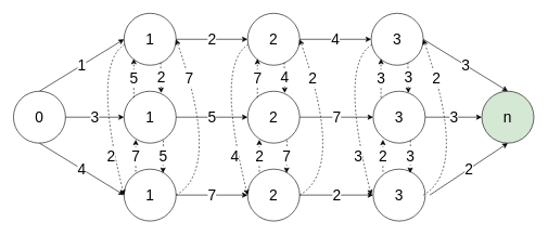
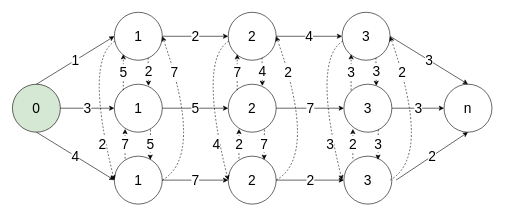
  <mxCell id="0" />
  <mxCell id="1" parent="0" />
- <mxCell id="2" value="&lt;font style=&quot;font-size: 23px;&quot;&gt;0&lt;/font&gt;" style="ellipse;whiteSpace=wrap;html=1;aspect=fixed;fontSize=23;" vertex="1" parent="1"><mxGeometry y="140" width="80" height="80" as="geometry" x="20" /></mxCell>
+ <mxCell id="2" value="&lt;font style=&quot;font-size: 23px;&quot;&gt;0&lt;/font&gt;" style="ellipse;whiteSpace=wrap;html=1;aspect=fixed;fontSize=23;fillColor=#d5e8d4;" vertex="1" parent="1"><mxGeometry y="140" width="80" height="80" as="geometry" x="20" /></mxCell>
  <mxCell id="3" value="1" style="ellipse;whiteSpace=wrap;html=1;aspect=fixed;fontSize=23;" vertex="1" parent="1"><mxGeometry x="190" width="80" height="80" as="geometry" y="20" /></mxCell>
  <mxCell id="4" value="1" style="ellipse;whiteSpace=wrap;html=1;aspect=fixed;fontSize=23;" vertex="1" parent="1"><mxGeometry x="190" y="140" width="80" height="80" as="geometry" /></mxCell>
  <mxCell id="5" value="1" style="ellipse;whiteSpace=wrap;html=1;aspect=fixed;fontSize=23;" vertex="1" parent="1"><mxGeometry x="190" y="260" width="80" height="80" as="geometry" /></mxCell>
  <mxCell id="6" value="2" style="ellipse;whiteSpace=wrap;html=1;aspect=fixed;fontSize=23;" vertex="1" parent="1"><mxGeometry x="380" width="80" height="80" as="geometry" y="20" /></mxCell>
  <mxCell id="7" value="2" style="ellipse;whiteSpace=wrap;html=1;aspect=fixed;fontSize=23;" vertex="1" parent="1"><mxGeometry x="380" y="140" width="80" height="80" as="geometry" /></mxCell>
  <mxCell id="8" value="2" style="ellipse;whiteSpace=wrap;html=1;aspect=fixed;fontSize=23;" vertex="1" parent="1"><mxGeometry x="380" y="260" width="80" height="80" as="geometry" /></mxCell>
  <mxCell id="9" value="3" style="ellipse;whiteSpace=wrap;html=1;aspect=fixed;fontSize=23;" vertex="1" parent="1"><mxGeometry x="570" width="80" height="80" as="geometry" y="20" /></mxCell>
  <mxCell id="10" value="3" style="edgeStyle=orthogonalEdgeStyle;rounded=0;orthogonalLoop=1;jettySize=auto;html=1;fontSize=23;" edge="1" parent="1" source="11"><mxGeometry relative="1" as="geometry"><mxPoint x="740" y="180" as="targetPoint" /></mxGeometry></mxCell>
  <mxCell id="11" value="3" style="ellipse;whiteSpace=wrap;html=1;aspect=fixed;fontSize=23;" vertex="1" parent="1"><mxGeometry x="573" y="140" width="80" height="80" as="geometry" /></mxCell>
  <mxCell id="12" value="3" style="ellipse;whiteSpace=wrap;html=1;aspect=fixed;fontSize=23;" vertex="1" parent="1"><mxGeometry x="573" y="260" width="80" height="80" as="geometry" /></mxCell>
- <mxCell id="13" value="&lt;font style=&quot;font-size: 23px;&quot;&gt;n&lt;/font&gt;" style="ellipse;whiteSpace=wrap;html=1;aspect=fixed;fontSize=23;fillColor=#d5e8d4;" vertex="1" parent="1"><mxGeometry x="740" y="140" width="80" height="80" as="geometry" /></mxCell>
+ <mxCell id="13" value="&lt;font style=&quot;font-size: 23px;&quot;&gt;n&lt;/font&gt;" style="ellipse;whiteSpace=wrap;html=1;aspect=fixed;fontSize=23;" vertex="1" parent="1"><mxGeometry x="740" y="140" width="80" height="80" as="geometry" /></mxCell>
  <mxCell id="14" value="1" style="endArrow=classic;html=1;rounded=0;fontSize=23;entryX=0;entryY=0.5;entryDx=0;entryDy=0;" edge="1" parent="1" target="3"><mxGeometry width="50" height="50" relative="1" as="geometry"><mxPoint x="60" y="140" as="sourcePoint" /><mxPoint x="110" y="90" as="targetPoint" /></mxGeometry></mxCell>
  <mxCell id="15" value="3" style="endArrow=classic;html=1;rounded=0;fontSize=23;entryX=0;entryY=0.5;entryDx=0;entryDy=0;" edge="1" parent="1" target="4"><mxGeometry width="50" height="50" relative="1" as="geometry"><mxPoint x="100" y="180" as="sourcePoint" /><mxPoint x="150" y="130" as="targetPoint" /></mxGeometry></mxCell>
  <mxCell id="16" value="4" style="endArrow=classic;html=1;rounded=0;fontSize=23;entryX=0;entryY=0.5;entryDx=0;entryDy=0;" edge="1" parent="1" target="5"><mxGeometry width="50" height="50" relative="1" as="geometry"><mxPoint x="60" y="220" as="sourcePoint" /><mxPoint x="110" y="170" as="targetPoint" /></mxGeometry></mxCell>
  <mxCell id="17" value="2" style="endArrow=classic;html=1;rounded=0;fontSize=23;entryX=0;entryY=0.5;entryDx=0;entryDy=0;" edge="1" parent="1" target="6"><mxGeometry width="50" height="50" relative="1" as="geometry"><mxPoint x="270" y="60" as="sourcePoint" /><mxPoint x="320" y="10" as="targetPoint" /></mxGeometry></mxCell>
  <mxCell id="18" value="5" style="endArrow=classic;html=1;rounded=0;fontSize=23;entryX=0;entryY=0.5;entryDx=0;entryDy=0;" edge="1" parent="1" target="7"><mxGeometry width="50" height="50" relative="1" as="geometry"><mxPoint x="270" y="180" as="sourcePoint" /><mxPoint x="320" y="130" as="targetPoint" /></mxGeometry></mxCell>
  <mxCell id="19" value="7" style="endArrow=classic;html=1;rounded=0;fontSize=23;" edge="1" parent="1" target="8"><mxGeometry width="50" height="50" relative="1" as="geometry"><mxPoint x="270" y="300" as="sourcePoint" /><mxPoint x="320" y="250" as="targetPoint" /></mxGeometry></mxCell>
  <mxCell id="20" value="2" style="endArrow=classic;html=1;rounded=0;fontSize=23;entryX=0;entryY=0.5;entryDx=0;entryDy=0;" edge="1" parent="1" target="12"><mxGeometry width="50" height="50" relative="1" as="geometry"><mxPoint x="460" y="300" as="sourcePoint" /><mxPoint x="510" y="250" as="targetPoint" /></mxGeometry></mxCell>
  <mxCell id="21" value="7" style="endArrow=classic;html=1;rounded=0;fontSize=23;entryX=0;entryY=0.5;entryDx=0;entryDy=0;" edge="1" parent="1" target="11"><mxGeometry width="50" height="50" relative="1" as="geometry"><mxPoint x="460" y="180" as="sourcePoint" /><mxPoint x="510" y="130" as="targetPoint" /></mxGeometry></mxCell>
  <mxCell id="22" value="4" style="endArrow=classic;html=1;rounded=0;fontSize=23;entryX=0;entryY=0.5;entryDx=0;entryDy=0;" edge="1" parent="1" target="9"><mxGeometry width="50" height="50" relative="1" as="geometry"><mxPoint x="460" y="60" as="sourcePoint" /><mxPoint x="510" y="10" as="targetPoint" /></mxGeometry></mxCell>
  <mxCell id="23" value="3" style="endArrow=classic;html=1;rounded=0;fontSize=23;entryX=0.5;entryY=0;entryDx=0;entryDy=0;" edge="1" parent="1" target="13"><mxGeometry width="50" height="50" relative="1" as="geometry"><mxPoint x="650" y="60" as="sourcePoint" /><mxPoint x="700" y="10" as="targetPoint" /></mxGeometry></mxCell>
  <mxCell id="24" value="2" style="endArrow=classic;html=1;rounded=0;fontSize=23;entryX=0.5;entryY=1;entryDx=0;entryDy=0;" edge="1" parent="1" target="13"><mxGeometry width="50" height="50" relative="1" as="geometry"><mxPoint x="660" y="300" as="sourcePoint" /><mxPoint x="710" y="250" as="targetPoint" /></mxGeometry></mxCell>
  <mxCell id="25" value="7" style="endArrow=classic;html=1;fontSize=23;curved=1;entryX=1;entryY=0.5;entryDx=0;entryDy=0;dashed=1;" edge="1" parent="1" target="3"><mxGeometry x="0.568" y="1" width="50" height="50" relative="1" as="geometry"><mxPoint x="270" y="300" as="sourcePoint" /><mxPoint x="270" y="110" as="targetPoint" /><Array as="points"><mxPoint x="340" y="260" /></Array><mxPoint as="offset" /></mxGeometry></mxCell>
  <mxCell id="26" value="2" style="endArrow=classic;html=1;fontSize=23;curved=1;exitX=0.013;exitY=0.6;exitDx=0;exitDy=0;exitPerimeter=0;entryX=0;entryY=0.5;entryDx=0;entryDy=0;fillColor=none;dashed=1;" edge="1" parent="1" source="3" target="5"><mxGeometry x="0.527" y="-5" width="50" height="50" relative="1" as="geometry"><mxPoint x="410" y="200" as="sourcePoint" /><mxPoint x="460" y="150" as="targetPoint" /><Array as="points"><mxPoint x="140" y="100" /></Array><mxPoint as="offset" /></mxGeometry></mxCell>
  <mxCell id="27" value="5" style="endArrow=classic;html=1;dashed=1;strokeColor=default;fontSize=23;rounded=0;" edge="1" parent="1"><mxGeometry width="50" height="50" relative="1" as="geometry"><mxPoint x="205" y="150" as="sourcePoint" /><mxPoint x="205" y="90" as="targetPoint" /></mxGeometry></mxCell>
  <mxCell id="28" value="2" style="endArrow=classic;html=1;rounded=0;dashed=1;strokeColor=default;fontSize=23;exitX=0.692;exitY=0.948;exitDx=0;exitDy=0;exitPerimeter=0;entryX=0.7;entryY=0.034;entryDx=0;entryDy=0;entryPerimeter=0;" edge="1" parent="1"><mxGeometry width="50" height="50" relative="1" as="geometry"><mxPoint x="246.36" y="95.84" as="sourcePoint" /><mxPoint x="247" y="142.72" as="targetPoint" /></mxGeometry></mxCell>
  <mxCell id="29" value="7" style="endArrow=classic;html=1;dashed=1;strokeColor=default;fontSize=23;rounded=0;exitX=0.224;exitY=0.052;exitDx=0;exitDy=0;exitPerimeter=0;entryX=0.224;entryY=0.933;entryDx=0;entryDy=0;entryPerimeter=0;" edge="1" parent="1" source="5" target="4"><mxGeometry x="-0.024" width="50" height="50" relative="1" as="geometry"><mxPoint x="210" y="260" as="sourcePoint" /><mxPoint x="208" y="220" as="targetPoint" /><mxPoint as="offset" /></mxGeometry></mxCell>
  <mxCell id="30" value="5" style="endArrow=classic;html=1;rounded=0;dashed=1;strokeColor=default;fontSize=23;exitX=0.692;exitY=0.948;exitDx=0;exitDy=0;exitPerimeter=0;entryX=0.748;entryY=0.076;entryDx=0;entryDy=0;entryPerimeter=0;" edge="1" parent="1" target="5"><mxGeometry x="-0.038" width="50" height="50" relative="1" as="geometry"><mxPoint x="250.36" y="215.84" as="sourcePoint" /><mxPoint x="251" y="262.72" as="targetPoint" /><mxPoint as="offset" /></mxGeometry></mxCell>
  <mxCell id="31" value="2" style="endArrow=classic;html=1;fontSize=23;curved=1;entryX=1;entryY=0.5;entryDx=0;entryDy=0;dashed=1;" edge="1" parent="1"><mxGeometry x="0.568" y="1" width="50" height="50" relative="1" as="geometry"><mxPoint x="460" y="300" as="sourcePoint" /><mxPoint x="460" y="60" as="targetPoint" /><Array as="points"><mxPoint x="530" y="260" /></Array><mxPoint as="offset" /></mxGeometry></mxCell>
  <mxCell id="32" value="4" style="endArrow=classic;html=1;fontSize=23;curved=1;exitX=0.013;exitY=0.6;exitDx=0;exitDy=0;exitPerimeter=0;entryX=0;entryY=0.5;entryDx=0;entryDy=0;fillColor=none;dashed=1;" edge="1" parent="1"><mxGeometry x="0.527" y="-5" width="50" height="50" relative="1" as="geometry"><mxPoint x="381.04" y="68" as="sourcePoint" /><mxPoint x="380" y="300" as="targetPoint" /><Array as="points"><mxPoint x="330" y="100" /></Array><mxPoint as="offset" /></mxGeometry></mxCell>
  <mxCell id="33" value="7" style="endArrow=classic;html=1;dashed=1;strokeColor=default;fontSize=23;rounded=0;" edge="1" parent="1"><mxGeometry width="50" height="50" relative="1" as="geometry"><mxPoint x="395" y="150" as="sourcePoint" /><mxPoint x="395" y="90" as="targetPoint" /></mxGeometry></mxCell>
  <mxCell id="34" value="4" style="endArrow=classic;html=1;rounded=0;dashed=1;strokeColor=default;fontSize=23;exitX=0.692;exitY=0.948;exitDx=0;exitDy=0;exitPerimeter=0;entryX=0.7;entryY=0.034;entryDx=0;entryDy=0;entryPerimeter=0;" edge="1" parent="1"><mxGeometry width="50" height="50" relative="1" as="geometry"><mxPoint x="436.36" y="95.84" as="sourcePoint" /><mxPoint x="437" y="142.72" as="targetPoint" /></mxGeometry></mxCell>
  <mxCell id="35" value="2" style="endArrow=classic;html=1;dashed=1;strokeColor=default;fontSize=23;rounded=0;exitX=0.224;exitY=0.052;exitDx=0;exitDy=0;exitPerimeter=0;entryX=0.224;entryY=0.933;entryDx=0;entryDy=0;entryPerimeter=0;" edge="1" parent="1"><mxGeometry x="-0.024" width="50" height="50" relative="1" as="geometry"><mxPoint x="397.92" y="264.16" as="sourcePoint" /><mxPoint x="397.92" y="214.64" as="targetPoint" /><mxPoint as="offset" /></mxGeometry></mxCell>
  <mxCell id="36" value="7" style="endArrow=classic;html=1;rounded=0;dashed=1;strokeColor=default;fontSize=23;exitX=0.692;exitY=0.948;exitDx=0;exitDy=0;exitPerimeter=0;entryX=0.748;entryY=0.076;entryDx=0;entryDy=0;entryPerimeter=0;" edge="1" parent="1"><mxGeometry x="-0.038" width="50" height="50" relative="1" as="geometry"><mxPoint x="440.36" y="215.84" as="sourcePoint" /><mxPoint x="439.84" y="266.08" as="targetPoint" /><mxPoint as="offset" /></mxGeometry></mxCell>
  <mxCell id="37" value="2" style="endArrow=classic;html=1;fontSize=23;curved=1;entryX=1;entryY=0.5;entryDx=0;entryDy=0;dashed=1;" edge="1" parent="1"><mxGeometry x="0.568" y="1" width="50" height="50" relative="1" as="geometry"><mxPoint x="650" y="300" as="sourcePoint" /><mxPoint x="650" y="60" as="targetPoint" /><Array as="points"><mxPoint x="720" y="260" /></Array><mxPoint as="offset" /></mxGeometry></mxCell>
  <mxCell id="38" value="3" style="endArrow=classic;html=1;fontSize=23;curved=1;exitX=0.013;exitY=0.6;exitDx=0;exitDy=0;exitPerimeter=0;entryX=0;entryY=0.5;entryDx=0;entryDy=0;fillColor=none;dashed=1;" edge="1" parent="1"><mxGeometry x="0.527" y="-5" width="50" height="50" relative="1" as="geometry"><mxPoint x="571.04" y="68" as="sourcePoint" /><mxPoint x="570" y="300" as="targetPoint" /><Array as="points"><mxPoint x="520" y="100" /></Array><mxPoint as="offset" /></mxGeometry></mxCell>
  <mxCell id="39" value="3" style="endArrow=classic;html=1;dashed=1;strokeColor=default;fontSize=23;rounded=0;" edge="1" parent="1"><mxGeometry width="50" height="50" relative="1" as="geometry"><mxPoint x="585" y="150" as="sourcePoint" /><mxPoint x="585" y="90" as="targetPoint" /></mxGeometry></mxCell>
  <mxCell id="40" value="3" style="endArrow=classic;html=1;rounded=0;dashed=1;strokeColor=default;fontSize=23;exitX=0.692;exitY=0.948;exitDx=0;exitDy=0;exitPerimeter=0;entryX=0.7;entryY=0.034;entryDx=0;entryDy=0;entryPerimeter=0;" edge="1" parent="1"><mxGeometry width="50" height="50" relative="1" as="geometry"><mxPoint x="626.36" y="95.84" as="sourcePoint" /><mxPoint x="627" y="142.72" as="targetPoint" /></mxGeometry></mxCell>
  <mxCell id="41" value="2" style="endArrow=classic;html=1;dashed=1;strokeColor=default;fontSize=23;rounded=0;exitX=0.224;exitY=0.052;exitDx=0;exitDy=0;exitPerimeter=0;entryX=0.224;entryY=0.933;entryDx=0;entryDy=0;entryPerimeter=0;" edge="1" parent="1"><mxGeometry x="-0.024" width="50" height="50" relative="1" as="geometry"><mxPoint x="587.92" y="264.16" as="sourcePoint" /><mxPoint x="587.92" y="214.64" as="targetPoint" /><mxPoint as="offset" /></mxGeometry></mxCell>
  <mxCell id="42" value="3" style="endArrow=classic;html=1;rounded=0;dashed=1;strokeColor=default;fontSize=23;exitX=0.692;exitY=0.948;exitDx=0;exitDy=0;exitPerimeter=0;entryX=0.748;entryY=0.076;entryDx=0;entryDy=0;entryPerimeter=0;" edge="1" parent="1"><mxGeometry x="-0.038" width="50" height="50" relative="1" as="geometry"><mxPoint x="630.36" y="215.84" as="sourcePoint" /><mxPoint x="629.84" y="266.08" as="targetPoint" /><mxPoint as="offset" /></mxGeometry></mxCell>
